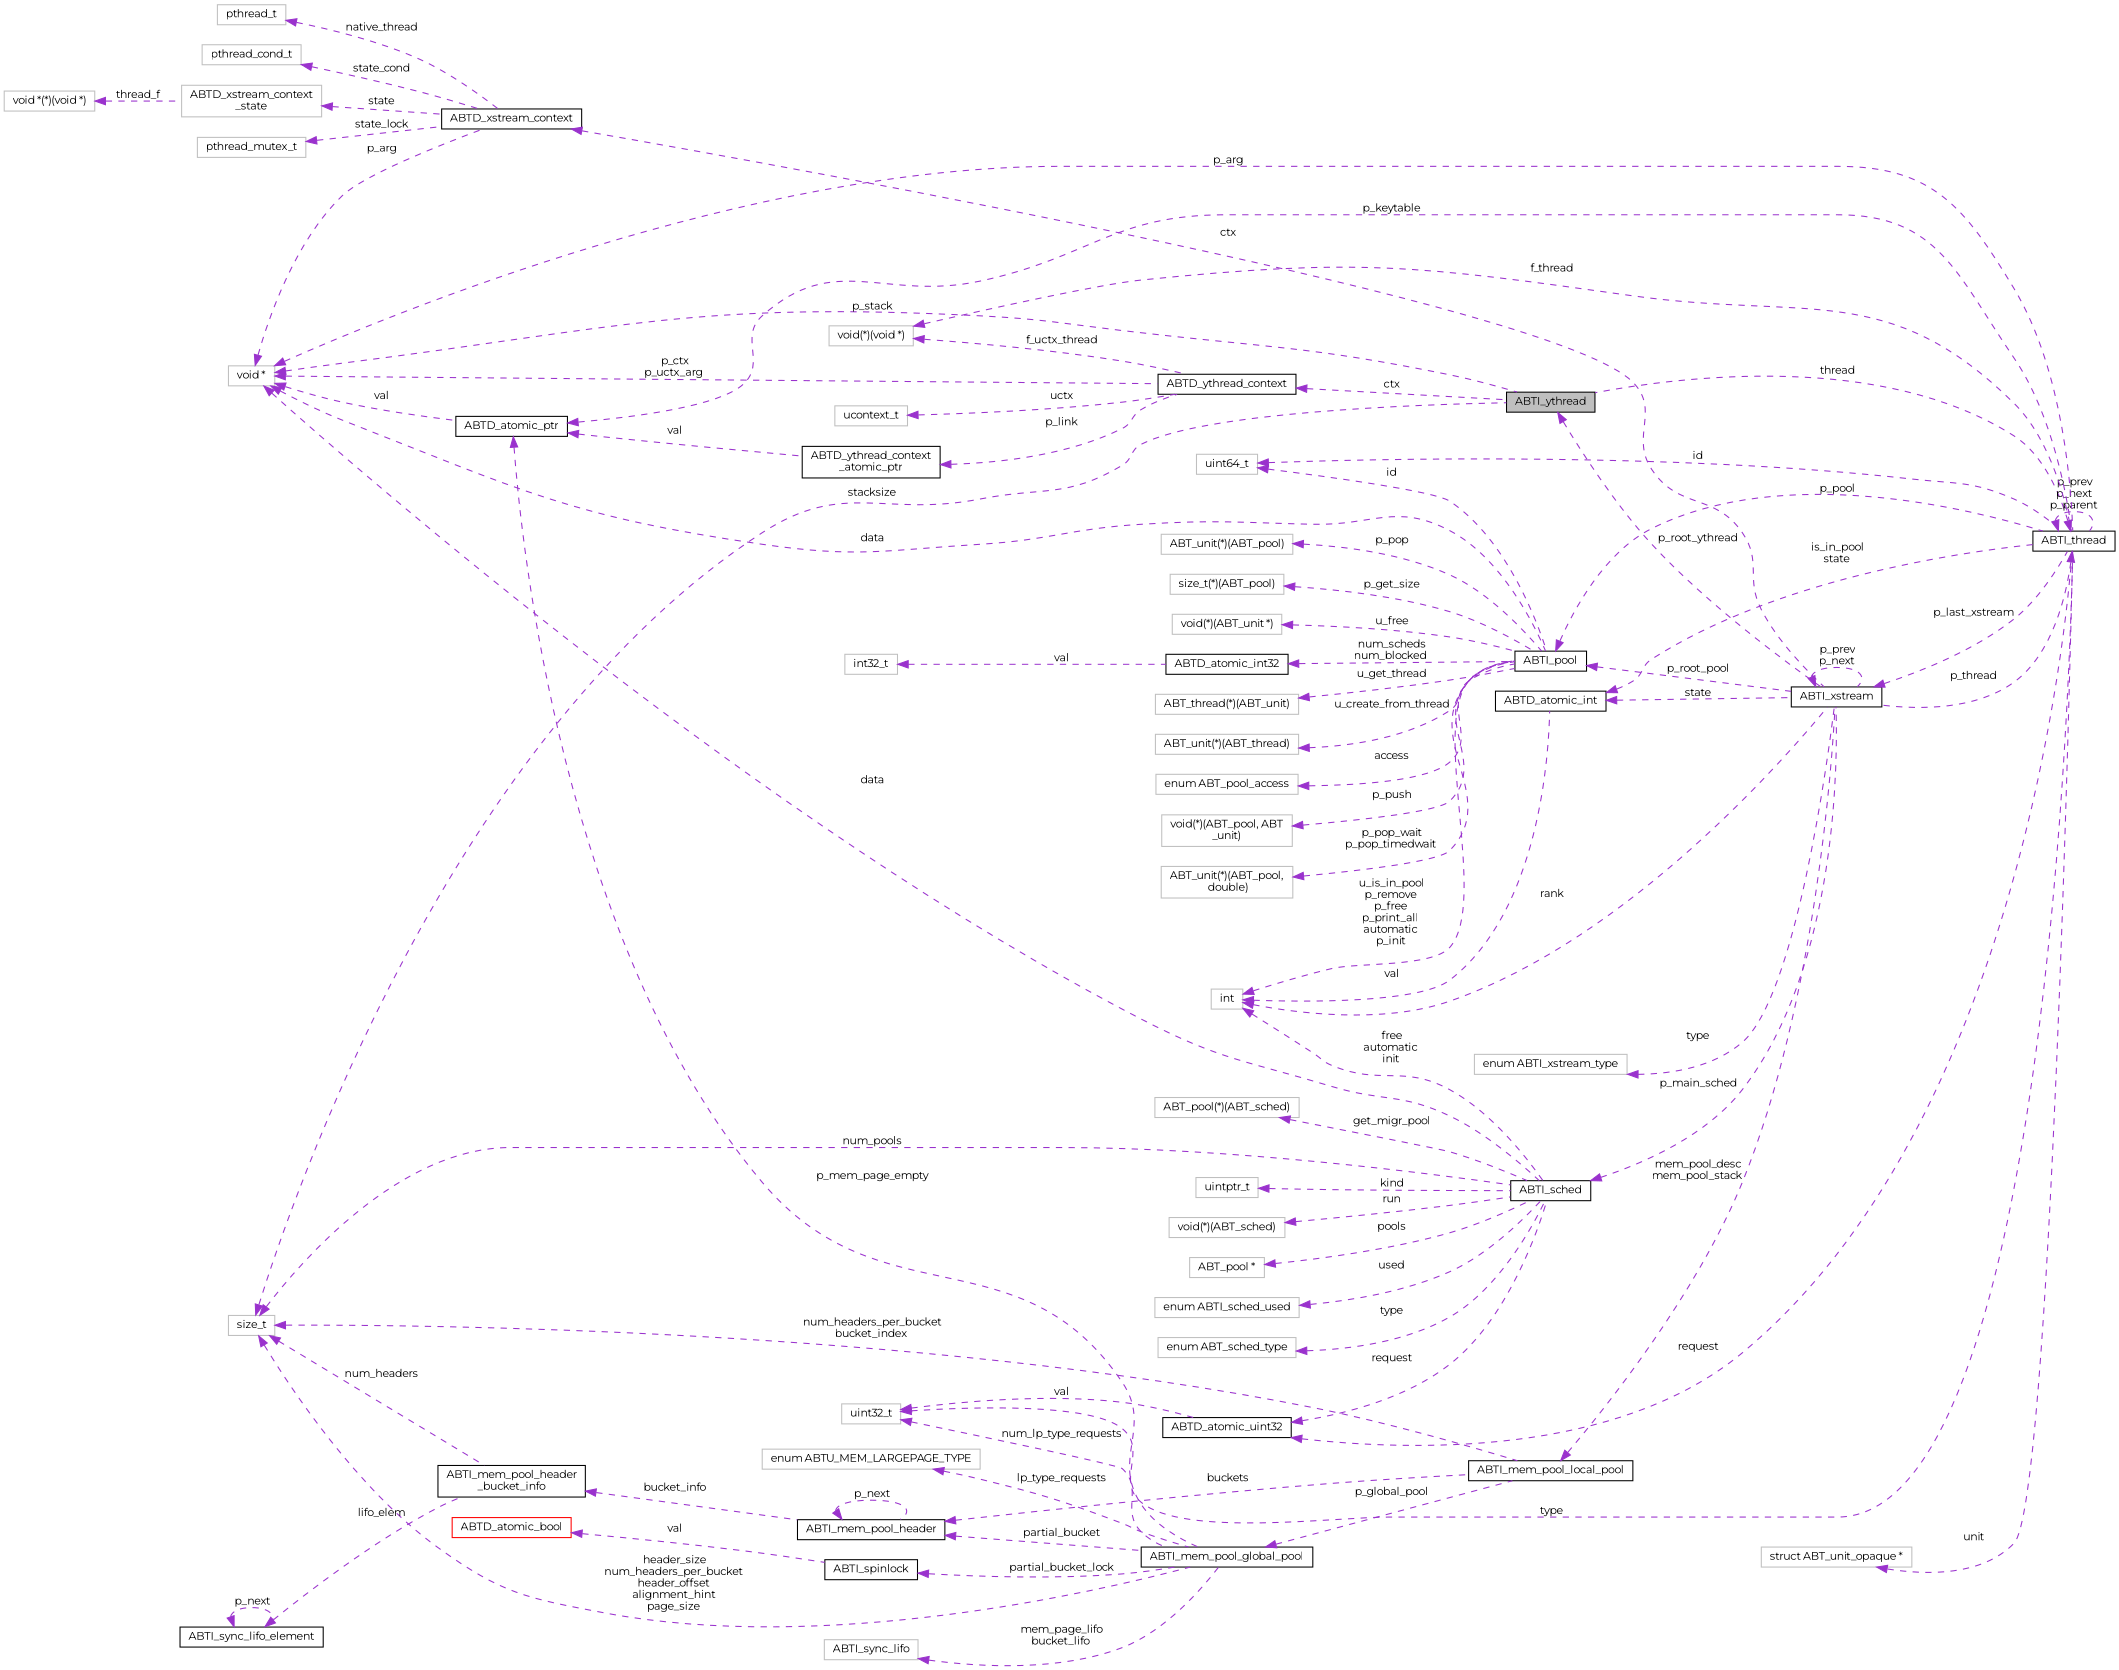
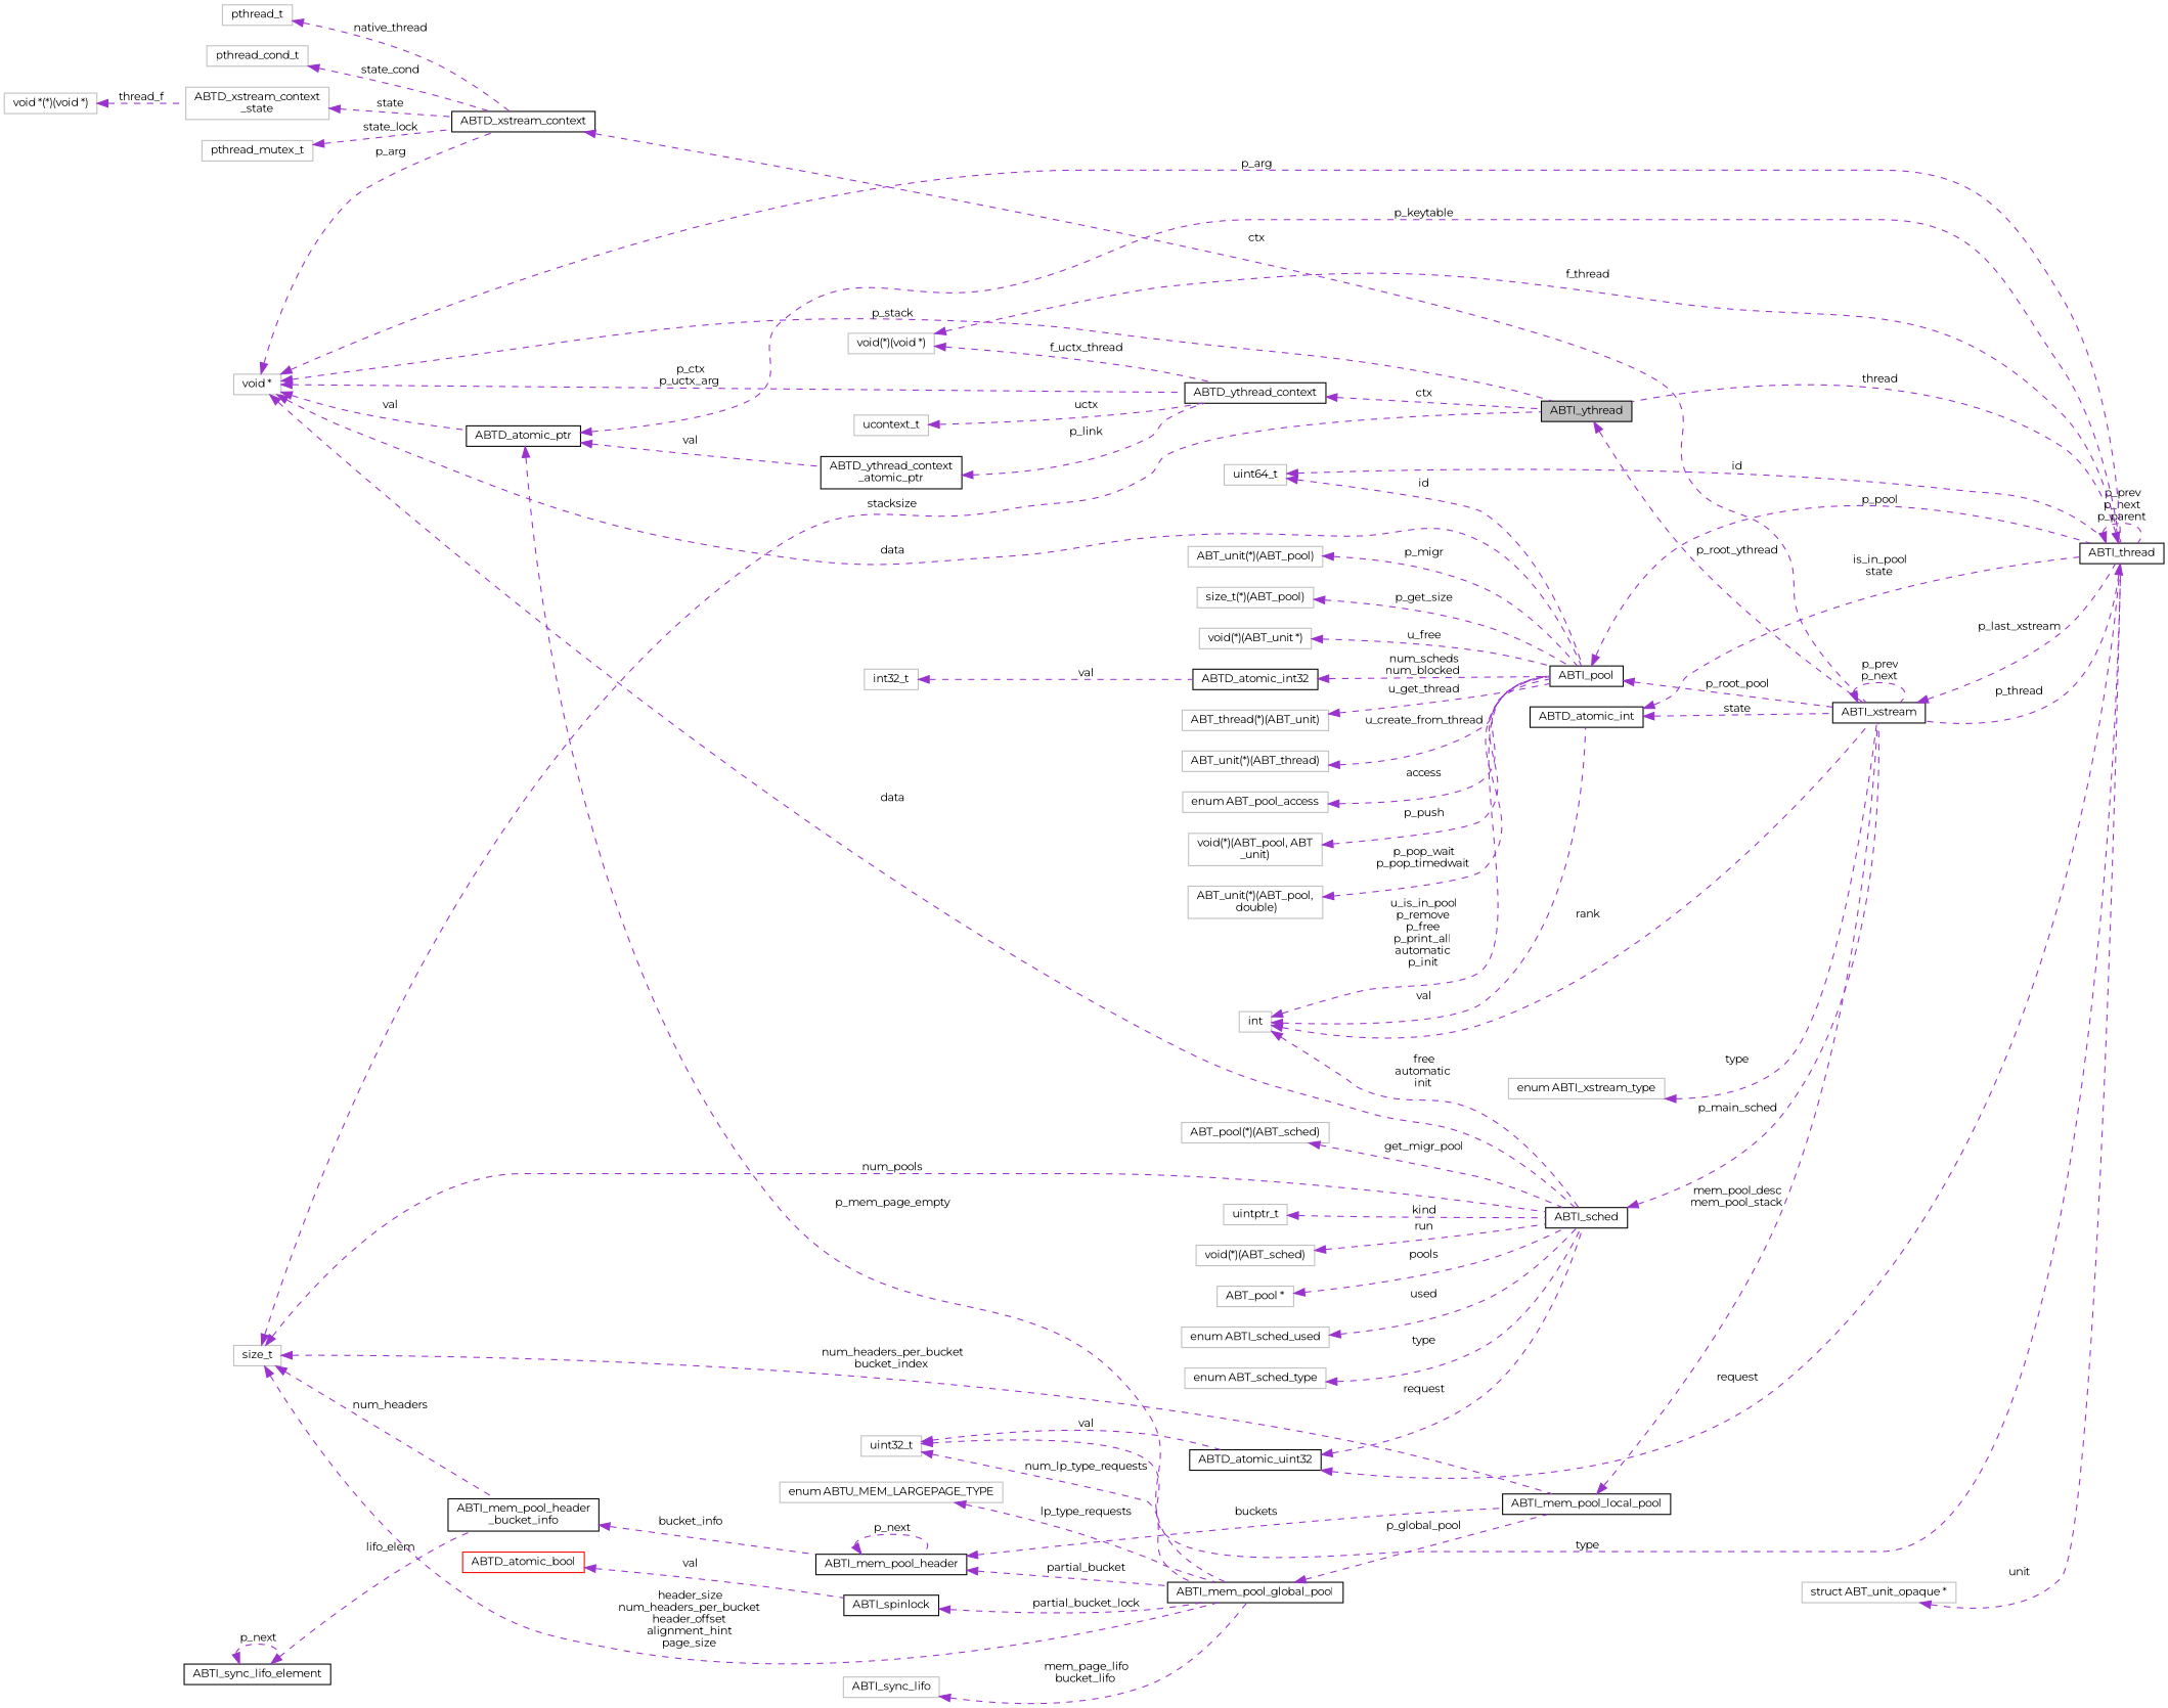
  digraph {
    fontname=Montserrat
    rankdir=LR
    node [color=grey75 fillcolor=white fontname=Montserrat fontsize=10 shape=record style=filled]
    edge [color=darkorchid3 dir=back fontname=Montserrat fontsize=10 labelfontname=Helvetica labelfontsize=10 style=dashed]
    n1 [color=black fillcolor=grey75 fontcolor=black height=0.2 label=ABTI_ythread width=0.4]
    n2 [color=black height=0.2 label=ABTI_xstream width=0.4]
    n3 [color=black height=0.2 label=ABTI_thread width=0.4]
    n4 [color=black height=0.2 label=ABTI_sched width=0.4]
    n5 [height=0.2 label="void(*)(void *)" width=0.4]
    n6 [color=black height=0.2 label=ABTD_ythread_context width=0.4]
    n7 [height=0.2 label=uint64_t width=0.4]
    n8 [color=black height=0.2 label=ABTI_pool width=0.4]
    n9 [height=0.2 label="size_t(*)(ABT_pool)" width=0.4]
    n10 [height=0.2 label="void(*)(ABT_unit *)" width=0.4]
    n11 [height=0.2 label="ABT_thread(*)(ABT_unit)" width=0.4]
    n12 [height=0.2 label="ABT_unit(*)(ABT_thread)" width=0.4]
    n13 [height=0.2 label="enum ABT_pool_access" width=0.4]
    n14 [height=0.2 label="void(*)(ABT_pool, ABT\l_unit)" width=0.4]
    n15 [height=0.2 label="ABT_unit(*)(ABT_pool,\l double)" width=0.4]
    n16 [height=0.2 label=int width=0.4]
    n17 [color=black height=0.2 label=ABTD_atomic_int width=0.4]
    n18 [color=black height=0.2 label=ABTD_atomic_int32 width=0.4]
    n19 [height=0.2 label=int32_t width=0.4]
    n20 [height=0.2 label="ABT_unit(*)(ABT_pool)" width=0.4]
    n21 [height=0.2 label="void *" width=0.4]
    n22 [color=black height=0.2 label=ABTD_xstream_context width=0.4]
    n23 [color=black height=0.2 label=ABTD_atomic_ptr width=0.4]
    n24 [color=black height=0.2 label=ABTI_mem_pool_global_pool width=0.4]
    n25 [color=black height=0.2 label="ABTD_ythread_context\l_atomic_ptr" width=0.4]
    n26 [height=0.2 label="ABTD_xstream_context\l_state" width=0.4]
    n27 [height=0.2 label="void *(*)(void *)" width=0.4]
    n28 [height=0.2 label=pthread_mutex_t width=0.4]
    n29 [height=0.2 label=pthread_t width=0.4]
    n30 [height=0.2 label=pthread_cond_t width=0.4]
    n31 [height=0.2 label="ABT_pool(*)(ABT_sched)" width=0.4]
    n32 [height=0.2 label=size_t width=0.4]
    n33 [color=black height=0.2 label=ABTI_mem_pool_local_pool width=0.4]
    n34 [color=black height=0.2 label="ABTI_mem_pool_header\l_bucket_info" width=0.4]
    n35 [color=black height=0.2 label=ABTI_mem_pool_header width=0.4]
    n36 [height=0.2 label="void(*)(ABT_sched)" width=0.4]
    n37 [height=0.2 label="ABT_pool *" width=0.4]
    n38 [color=black height=0.2 label=ABTD_atomic_uint32 width=0.4]
    n39 [height=0.2 label=uint32_t width=0.4]
    n40 [height=0.2 label="enum ABTI_sched_used" width=0.4]
    n41 [height=0.2 label="enum ABT_sched_type" width=0.4]
    n42 [height=0.2 label=uintptr_t width=0.4]
    n43 [height=0.2 label="enum ABTI_xstream_type" width=0.4]
    n44 [color=black height=0.2 label=ABTI_sync_lifo_element width=0.4]
    n45 [color=black height=0.2 label=ABTI_spinlock width=0.4]
    n46 [color=red height=0.2 label=ABTD_atomic_bool width=0.4]
    n47 [height=0.2 label=ABTI_sync_lifo width=0.4]
    n48 [height=0.2 label="enum ABTU_MEM_LARGEPAGE_TYPE" width=0.4]
    n49 [height=0.2 label="struct ABT_unit_opaque *" width=0.4]
    n50 [height=0.2 label=ucontext_t width=0.4]
    n1 -> n2 [label=" p_root_ythread"]
    n2 -> n2 [label=" p_prev\np_next"]
    n2 -> n3 [label=" p_last_xstream"]
    n3 -> n1 [label=" thread"]
    n3 -> n2 [label=" p_thread"]
    n3 -> n3 [label=" p_prev\np_next\np_parent"]
    n4 -> n2 [label=" p_main_sched"]
    n5 -> n3 [label=" f_thread"]
    n5 -> n6 [label=" f_uctx_thread"]
    n6 -> n1 [label=" ctx"]
    n7 -> n3 [label=" id"]
    n7 -> n8 [label=" id"]
    n8 -> n2 [label=" p_root_pool"]
    n8 -> n3 [label=" p_pool"]
    n9 -> n8 [label=" p_get_size"]
    n10 -> n8 [label=" u_free"]
    n11 -> n8 [label=" u_get_thread"]
    n12 -> n8 [label=" u_create_from_thread"]
    n13 -> n8 [label=" access"]
    n14 -> n8 [label=" p_push"]
    n15 -> n8 [label=" p_pop_wait\np_pop_timedwait"]
    n16 -> n2 [label=" rank"]
    n16 -> n4 [label=" free\nautomatic\ninit"]
    n16 -> n8 [label=" u_is_in_pool\np_remove\np_free\np_print_all\nautomatic\np_init"]
    n16 -> n17 [label=" val"]
    n17 -> n2 [label=" state"]
    n17 -> n3 [label=" is_in_pool\nstate"]
    n18 -> n8 [label=" num_scheds\nnum_blocked"]
    n19 -> n18 [label=" val"]
-   n20 -> n8 [label=" p_pop"]
+   n20 -> n8 [label=" p_migr"]
    n21 -> n1 [label=" p_stack"]
    n21 -> n3 [label=" p_arg"]
    n21 -> n4 [label=" data"]
    n21 -> n6 [label=" p_ctx\np_uctx_arg"]
    n21 -> n8 [label=" data"]
    n21 -> n22 [label=" p_arg"]
    n21 -> n23 [label=" val"]
    n22 -> n2 [label=" ctx"]
    n23 -> n3 [label=" p_keytable"]
    n23 -> n24 [label=" p_mem_page_empty"]
    n23 -> n25 [label=" val"]
    n24 -> n33 [label=" p_global_pool"]
    n25 -> n6 [label=" p_link"]
    n26 -> n22 [label=" state"]
    n27 -> n26 [label=" thread_f"]
    n28 -> n22 [label=" state_lock"]
    n29 -> n22 [label=" native_thread"]
    n30 -> n22 [label=" state_cond"]
    n31 -> n4 [label=" get_migr_pool"]
    n32 -> n1 [label=" stacksize"]
    n32 -> n4 [label=" num_pools"]
    n32 -> n24 [label=" header_size\nnum_headers_per_bucket\nheader_offset\nalignment_hint\npage_size"]
    n32 -> n33 [label=" num_headers_per_bucket\nbucket_index"]
    n32 -> n34 [label=" num_headers"]
    n33 -> n2 [label=" mem_pool_desc\nmem_pool_stack"]
    n34 -> n35 [label=" bucket_info"]
    n35 -> n24 [label=" partial_bucket"]
    n35 -> n33 [label=" buckets"]
    n35 -> n35 [label=" p_next"]
    n36 -> n4 [label=" run"]
    n37 -> n4 [label=" pools"]
    n38 -> n3 [label=" request"]
    n38 -> n4 [label=" request"]
    n39 -> n3 [label=" type"]
    n39 -> n24 [label=" num_lp_type_requests"]
    n39 -> n38 [label=" val"]
    n40 -> n4 [label=" used"]
    n41 -> n4 [label=" type"]
    n42 -> n4 [label=" kind"]
    n43 -> n2 [label=" type"]
    n44 -> n34 [label=" lifo_elem"]
    n44 -> n44 [label=" p_next"]
    n45 -> n24 [label=" partial_bucket_lock"]
    n46 -> n45 [label=" val"]
    n47 -> n24 [label=" mem_page_lifo\nbucket_lifo"]
    n48 -> n24 [label=" lp_type_requests"]
    n49 -> n3 [label=" unit"]
    n50 -> n6 [label=" uctx"]
  }
